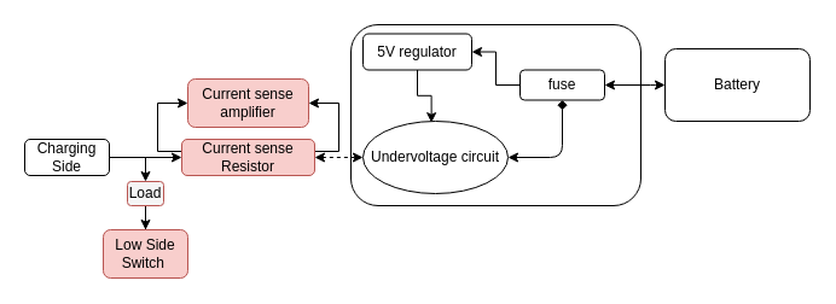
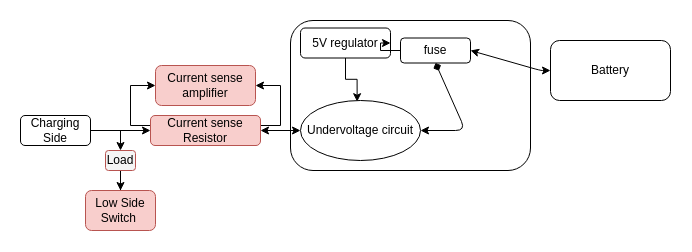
  <mxCell id="0" />
  <mxCell id="1" parent="0" />
  <mxCell id="2" style="edgeStyle=orthogonalEdgeStyle;rounded=0;orthogonalLoop=1;jettySize=auto;html=1;entryX=0;entryY=0.5;entryDx=0;entryDy=0;" parent="1" source="4" target="5" edge="1"><mxGeometry relative="1" as="geometry"><Array as="points"><mxPoint x="130" y="125" /><mxPoint x="130" y="85" /></Array></mxGeometry></mxCell>
  <mxCell id="3" style="edgeStyle=orthogonalEdgeStyle;rounded=0;orthogonalLoop=1;jettySize=auto;html=1;entryX=1;entryY=0.5;entryDx=0;entryDy=0;" parent="1" edge="1"><mxGeometry relative="1" as="geometry"><mxPoint x="260" y="125" as="sourcePoint" /><mxPoint x="255" y="85" as="targetPoint" /><Array as="points"><mxPoint x="280" y="125" /><mxPoint x="280" y="85" /></Array></mxGeometry></mxCell>
  <mxCell id="4" value="Current sense Resistor" style="rounded=1;whiteSpace=wrap;html=1;fillColor=#f8cecc;strokeColor=#b85450;" parent="1" vertex="1"><mxGeometry x="150" y="115" width="110" height="30" as="geometry" /></mxCell>
  <mxCell id="5" value="Current sense amplifier" style="rounded=1;whiteSpace=wrap;html=1;fillColor=#f8cecc;strokeColor=#b85450;" parent="1" vertex="1"><mxGeometry x="155" y="65" width="100" height="40" as="geometry" /></mxCell>
  <mxCell id="6" style="edgeStyle=orthogonalEdgeStyle;rounded=0;orthogonalLoop=1;jettySize=auto;html=1;entryX=0;entryY=0.5;entryDx=0;entryDy=0;" parent="1" source="7" target="4" edge="1"><mxGeometry relative="1" as="geometry" /></mxCell>
  <mxCell id="7" value="Charging Side" style="rounded=1;whiteSpace=wrap;html=1;" parent="1" vertex="1"><mxGeometry x="20" y="115" width="70" height="30" as="geometry" /></mxCell>
  <mxCell id="8" style="edgeStyle=orthogonalEdgeStyle;rounded=0;orthogonalLoop=1;jettySize=auto;html=1;entryX=0.5;entryY=0;entryDx=0;entryDy=0;" parent="1" source="9" target="10" edge="1"><mxGeometry relative="1" as="geometry" /></mxCell>
  <mxCell id="9" value="Load" style="rounded=1;whiteSpace=wrap;html=1;fillColor=#f5f5f5;strokeColor=#b85450;" parent="1" vertex="1"><mxGeometry x="105" y="150" width="30" height="20" as="geometry" /></mxCell>
  <mxCell id="10" value="Low Side Switch&amp;nbsp;" style="rounded=1;whiteSpace=wrap;html=1;fillColor=#f8cecc;strokeColor=#b85450;" parent="1" vertex="1"><mxGeometry x="85" y="190" width="70" height="40" as="geometry" /></mxCell>
  <mxCell id="11" value="&lt;p style=&quot;line-height: 100%&quot;&gt;&lt;br&gt;&lt;/p&gt;" style="rounded=1;whiteSpace=wrap;html=1;align=left;" parent="1" vertex="1"><mxGeometry x="290" y="20" width="240" height="150" as="geometry" /></mxCell>
  <mxCell id="12" style="edgeStyle=orthogonalEdgeStyle;rounded=0;orthogonalLoop=1;jettySize=auto;html=1;entryX=0.472;entryY=0.02;entryDx=0;entryDy=0;entryPerimeter=0;" parent="1" source="13" target="14" edge="1"><mxGeometry relative="1" as="geometry" /></mxCell>
  <mxCell id="13" value="5V regulator" style="rounded=1;whiteSpace=wrap;html=1;" parent="1" vertex="1"><mxGeometry x="300" y="27.5" width="90" height="30" as="geometry" /></mxCell>
  <mxCell id="14" value="Undervoltage circuit" style="ellipse;whiteSpace=wrap;html=1;" parent="1" vertex="1"><mxGeometry x="300" y="100" width="120" height="60" as="geometry" /></mxCell>
  <mxCell id="15" value="Battery" style="rounded=1;whiteSpace=wrap;html=1;" parent="1" vertex="1"><mxGeometry x="550" y="40" width="120" height="60" as="geometry" /></mxCell>
  <mxCell id="16" style="edgeStyle=orthogonalEdgeStyle;rounded=0;orthogonalLoop=1;jettySize=auto;html=1;entryX=1;entryY=0.5;entryDx=0;entryDy=0;" parent="1" source="17" target="13" edge="1"><mxGeometry relative="1" as="geometry" /></mxCell>
- <mxCell id="17" value="fuse" style="rounded=1;whiteSpace=wrap;html=1;" parent="1" vertex="1"><mxGeometry x="430" y="57.5" width="70" height="25" as="geometry" /></mxCell>
+ <mxCell id="17" value="fuse" style="rounded=1;whiteSpace=wrap;html=1;" parent="1" vertex="1"><mxGeometry x="400" y="37.5" width="70" height="25" as="geometry" /></mxCell>
  <mxCell id="18" value="" style="endArrow=classic;html=1;" parent="1" edge="1"><mxGeometry width="50" height="50" relative="1" as="geometry"><mxPoint x="120" y="130" as="sourcePoint" /><mxPoint x="120" y="150" as="targetPoint" /></mxGeometry></mxCell>
- <mxCell id="19" value="" style="endArrow=classic;startArrow=classic;html=1;entryX=0;entryY=0.5;entryDx=0;entryDy=0;exitX=1;exitY=0.5;exitDx=0;exitDy=0;dashed=1;" parent="1" source="4" target="14" edge="1"><mxGeometry width="50" height="50" relative="1" as="geometry"><mxPoint x="210" y="210" as="sourcePoint" /><mxPoint x="260" y="160" as="targetPoint" /></mxGeometry></mxCell>
+ <mxCell id="19" value="" style="endArrow=classic;startArrow=classic;html=1;entryX=0;entryY=0.5;entryDx=0;entryDy=0;exitX=1;exitY=0.5;exitDx=0;exitDy=0;" parent="1" source="4" target="14" edge="1"><mxGeometry width="50" height="50" relative="1" as="geometry"><mxPoint x="210" y="210" as="sourcePoint" /><mxPoint x="260" y="160" as="targetPoint" /></mxGeometry></mxCell>
  <mxCell id="20" value="" style="endArrow=diamond;startArrow=classic;html=1;entryX=0.5;entryY=1;entryDx=0;entryDy=0;exitX=1;exitY=0.5;exitDx=0;exitDy=0;" parent="1" source="14" target="17" edge="1"><mxGeometry width="50" height="50" relative="1" as="geometry"><mxPoint x="440" y="160" as="sourcePoint" /><mxPoint x="490" y="110" as="targetPoint" /><Array as="points"><mxPoint x="465" y="130" /></Array></mxGeometry></mxCell>
  <mxCell id="21" value="" style="endArrow=classic;startArrow=classic;html=1;entryX=1;entryY=0.5;entryDx=0;entryDy=0;exitX=0;exitY=0.5;exitDx=0;exitDy=0;" parent="1" source="15" target="17" edge="1"><mxGeometry width="50" height="50" relative="1" as="geometry"><mxPoint x="560" y="60" as="sourcePoint" /><mxPoint x="610" y="10" as="targetPoint" /><Array as="points"><mxPoint x="540" y="70" /></Array></mxGeometry></mxCell>
